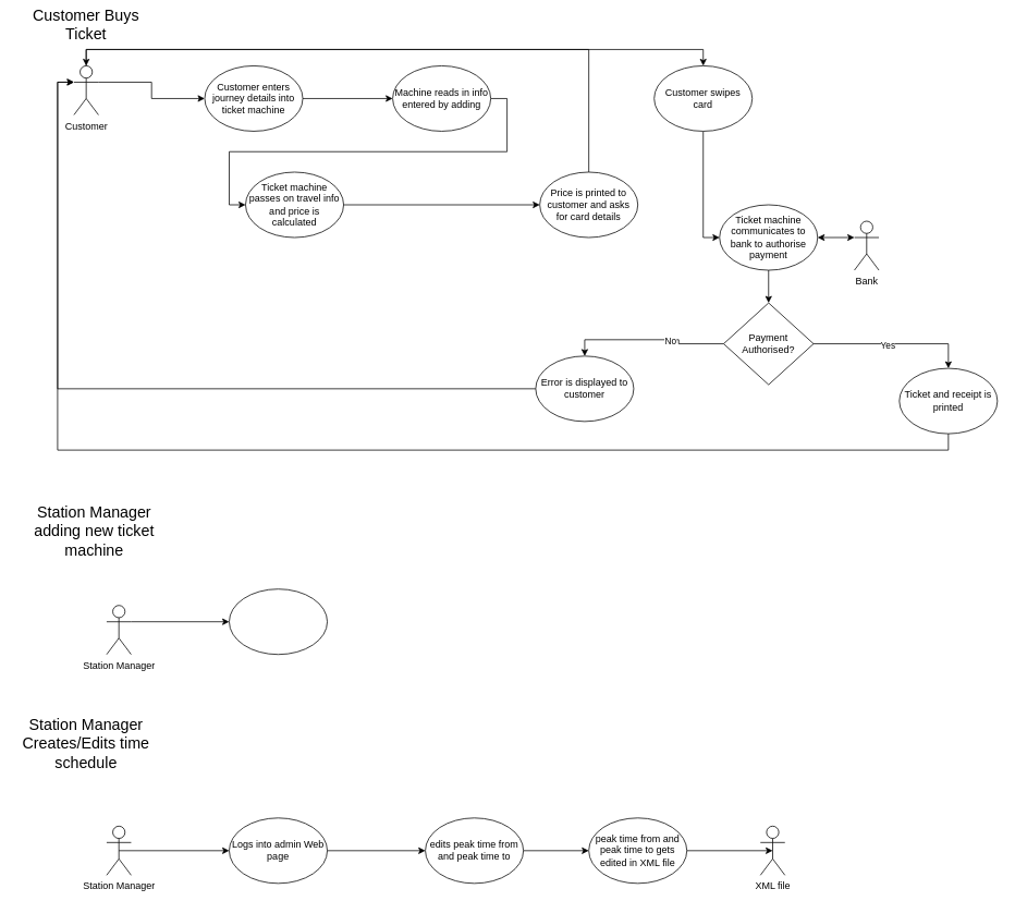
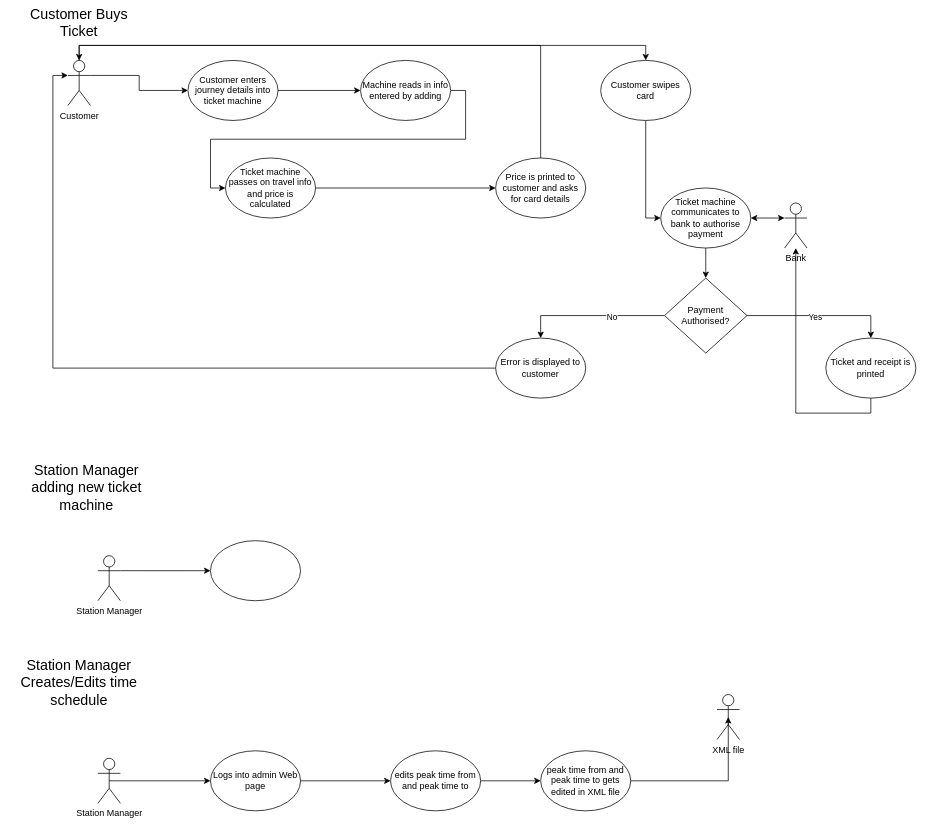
  <mxCell id="0" />
  <mxCell id="1" parent="0" />
  <mxCell id="2" style="edgeStyle=orthogonalEdgeStyle;rounded=0;orthogonalLoop=1;jettySize=auto;html=1;exitX=1;exitY=0.333;exitDx=0;exitDy=0;exitPerimeter=0;entryX=0;entryY=0.5;entryDx=0;entryDy=0;" edge="1" parent="1" source="4" target="6"><mxGeometry relative="1" as="geometry" /></mxCell>
  <mxCell id="3" style="edgeStyle=orthogonalEdgeStyle;rounded=0;orthogonalLoop=1;jettySize=auto;html=1;exitX=0.5;exitY=0;exitDx=0;exitDy=0;exitPerimeter=0;entryX=0.5;entryY=0;entryDx=0;entryDy=0;" edge="1" parent="1" source="4" target="14"><mxGeometry relative="1" as="geometry" /></mxCell>
  <mxCell id="4" value="Customer" style="shape=umlActor;verticalLabelPosition=bottom;verticalAlign=top;html=1;outlineConnect=0;" vertex="1" parent="1"><mxGeometry x="90" y="80" width="30" height="60" as="geometry" /></mxCell>
  <mxCell id="5" style="edgeStyle=orthogonalEdgeStyle;rounded=0;orthogonalLoop=1;jettySize=auto;html=1;exitX=1;exitY=0.5;exitDx=0;exitDy=0;entryX=0;entryY=0.5;entryDx=0;entryDy=0;" edge="1" parent="1" source="6" target="8"><mxGeometry relative="1" as="geometry" /></mxCell>
  <mxCell id="6" value="Customer enters journey details into ticket machine" style="ellipse;whiteSpace=wrap;html=1;" vertex="1" parent="1"><mxGeometry x="250" y="80" width="120" height="80" as="geometry" /></mxCell>
  <mxCell id="7" style="edgeStyle=orthogonalEdgeStyle;rounded=0;orthogonalLoop=1;jettySize=auto;html=1;exitX=1;exitY=0.5;exitDx=0;exitDy=0;entryX=0;entryY=0.5;entryDx=0;entryDy=0;" edge="1" parent="1" source="8" target="10"><mxGeometry relative="1" as="geometry" /></mxCell>
  <mxCell id="8" value="Machine reads in info entered by adding" style="ellipse;whiteSpace=wrap;html=1;" vertex="1" parent="1"><mxGeometry x="480" y="80" width="120" height="80" as="geometry" /></mxCell>
  <mxCell id="9" style="edgeStyle=orthogonalEdgeStyle;rounded=0;orthogonalLoop=1;jettySize=auto;html=1;exitX=1;exitY=0.5;exitDx=0;exitDy=0;entryX=0;entryY=0.5;entryDx=0;entryDy=0;" edge="1" parent="1" source="10" target="12"><mxGeometry relative="1" as="geometry" /></mxCell>
  <mxCell id="10" value="Ticket machine passes on travel info and price is calculated" style="ellipse;whiteSpace=wrap;html=1;" vertex="1" parent="1"><mxGeometry x="300" y="210" width="120" height="80" as="geometry" /></mxCell>
  <mxCell id="11" style="edgeStyle=orthogonalEdgeStyle;rounded=0;orthogonalLoop=1;jettySize=auto;html=1;exitX=0.5;exitY=0;exitDx=0;exitDy=0;entryX=0.5;entryY=0;entryDx=0;entryDy=0;entryPerimeter=0;" edge="1" parent="1" source="12" target="4"><mxGeometry relative="1" as="geometry" /></mxCell>
  <mxCell id="12" value="Price is printed to customer and asks for card details" style="ellipse;whiteSpace=wrap;html=1;" vertex="1" parent="1"><mxGeometry x="660" y="210" width="120" height="80" as="geometry" /></mxCell>
  <mxCell id="13" style="edgeStyle=orthogonalEdgeStyle;rounded=0;orthogonalLoop=1;jettySize=auto;html=1;exitX=0.5;exitY=1;exitDx=0;exitDy=0;entryX=0;entryY=0.5;entryDx=0;entryDy=0;" edge="1" parent="1" source="14" target="17"><mxGeometry relative="1" as="geometry" /></mxCell>
  <mxCell id="14" value="Customer swipes card" style="ellipse;whiteSpace=wrap;html=1;" vertex="1" parent="1"><mxGeometry x="800" y="80" width="120" height="80" as="geometry" /></mxCell>
  <mxCell id="15" style="edgeStyle=orthogonalEdgeStyle;rounded=0;orthogonalLoop=1;jettySize=auto;html=1;exitX=1;exitY=0.5;exitDx=0;exitDy=0;entryX=0;entryY=0.333;entryDx=0;entryDy=0;entryPerimeter=0;startArrow=classic;startFill=1;" edge="1" parent="1" source="17" target="18"><mxGeometry relative="1" as="geometry" /></mxCell>
  <mxCell id="16" style="edgeStyle=orthogonalEdgeStyle;rounded=0;orthogonalLoop=1;jettySize=auto;html=1;exitX=0.5;exitY=1;exitDx=0;exitDy=0;entryX=0.5;entryY=0;entryDx=0;entryDy=0;" edge="1" parent="1" source="17" target="23"><mxGeometry relative="1" as="geometry" /></mxCell>
  <mxCell id="17" value="Ticket machine communicates to bank to authorise payment" style="ellipse;whiteSpace=wrap;html=1;" vertex="1" parent="1"><mxGeometry x="880" y="250" width="120" height="80" as="geometry" /></mxCell>
  <mxCell id="18" value="Bank" style="shape=umlActor;verticalLabelPosition=bottom;verticalAlign=top;html=1;outlineConnect=0;" vertex="1" parent="1"><mxGeometry x="1045" y="270" width="30" height="60" as="geometry" /></mxCell>
  <mxCell id="19" style="edgeStyle=orthogonalEdgeStyle;rounded=0;orthogonalLoop=1;jettySize=auto;html=1;exitX=1;exitY=0.5;exitDx=0;exitDy=0;entryX=0.5;entryY=0;entryDx=0;entryDy=0;" edge="1" parent="1" source="23" target="27"><mxGeometry relative="1" as="geometry" /></mxCell>
  <mxCell id="20" value="Yes" style="edgeLabel;html=1;align=center;verticalAlign=middle;resizable=0;points=[];" vertex="1" connectable="0" parent="19"><mxGeometry x="-0.077" y="-2" relative="1" as="geometry"><mxPoint as="offset" /></mxGeometry></mxCell>
  <mxCell id="21" style="edgeStyle=orthogonalEdgeStyle;rounded=0;orthogonalLoop=1;jettySize=auto;html=1;exitX=0;exitY=0.5;exitDx=0;exitDy=0;entryX=0.5;entryY=0;entryDx=0;entryDy=0;" edge="1" parent="1" source="23" target="25"><mxGeometry relative="1" as="geometry" /></mxCell>
  <mxCell id="22" value="No" style="edgeLabel;html=1;align=center;verticalAlign=middle;resizable=0;points=[];" vertex="1" connectable="0" parent="21"><mxGeometry x="-0.258" y="1" relative="1" as="geometry"><mxPoint x="1" as="offset" /></mxGeometry></mxCell>
  <mxCell id="23" value="Payment Authorised?" style="rhombus;whiteSpace=wrap;html=1;" vertex="1" parent="1"><mxGeometry x="885" y="370" width="110" height="100" as="geometry" /></mxCell>
  <mxCell id="24" style="edgeStyle=orthogonalEdgeStyle;rounded=0;orthogonalLoop=1;jettySize=auto;html=1;exitX=0;exitY=0.5;exitDx=0;exitDy=0;entryX=0;entryY=0.333;entryDx=0;entryDy=0;entryPerimeter=0;" edge="1" parent="1" source="25" target="4"><mxGeometry relative="1" as="geometry" /></mxCell>
- <mxCell id="25" value="Error is displayed to customer" style="ellipse;whiteSpace=wrap;html=1;" vertex="1" parent="1"><mxGeometry x="655" y="435" width="120" height="80" as="geometry" /></mxCell>
- <mxCell id="26" style="edgeStyle=orthogonalEdgeStyle;rounded=0;orthogonalLoop=1;jettySize=auto;html=1;exitX=0.5;exitY=1;exitDx=0;exitDy=0;entryX=0;entryY=0.333;entryDx=0;entryDy=0;entryPerimeter=0;" edge="1" parent="1" source="27" target="4"><mxGeometry relative="1" as="geometry" /></mxCell>
+ <mxCell id="25" value="Error is displayed to customer" style="ellipse;whiteSpace=wrap;html=1;" vertex="1" parent="1"><mxGeometry x="660" y="450" width="120" height="80" as="geometry" /></mxCell>
+ <mxCell id="26" style="edgeStyle=orthogonalEdgeStyle;rounded=0;orthogonalLoop=1;jettySize=auto;html=1;exitX=0.5;exitY=1;exitDx=0;exitDy=0;" edge="1" parent="1" source="27" target="18"><mxGeometry relative="1" as="geometry" /></mxCell>
  <mxCell id="27" value="Ticket and receipt is printed" style="ellipse;whiteSpace=wrap;html=1;" vertex="1" parent="1"><mxGeometry x="1100" y="450" width="120" height="80" as="geometry" /></mxCell>
  <mxCell id="28" value="&lt;font style=&quot;font-size: 19px&quot;&gt;Customer Buys Ticket&lt;/font&gt;" style="text;html=1;strokeColor=none;fillColor=none;align=center;verticalAlign=middle;whiteSpace=wrap;rounded=0;" vertex="1" parent="1"><mxGeometry x="20" y="20" width="170" height="20" as="geometry" /></mxCell>
  <mxCell id="29" value="&lt;span style=&quot;font-size: 19px&quot;&gt;Station Manager adding new ticket machine&lt;/span&gt;" style="text;html=1;strokeColor=none;fillColor=none;align=center;verticalAlign=middle;whiteSpace=wrap;rounded=0;" vertex="1" parent="1"><mxGeometry x="30" y="640" width="170" height="20" as="geometry" /></mxCell>
  <mxCell id="30" value="" style="ellipse;whiteSpace=wrap;html=1;" vertex="1" parent="1"><mxGeometry x="280" y="720" width="120" height="80" as="geometry" /></mxCell>
  <mxCell id="31" style="edgeStyle=orthogonalEdgeStyle;rounded=0;orthogonalLoop=1;jettySize=auto;html=1;exitX=1;exitY=0.333;exitDx=0;exitDy=0;exitPerimeter=0;entryX=0;entryY=0.5;entryDx=0;entryDy=0;startArrow=none;startFill=0;" edge="1" parent="1" source="32" target="30"><mxGeometry relative="1" as="geometry" /></mxCell>
  <mxCell id="32" value="Station Manager" style="shape=umlActor;verticalLabelPosition=bottom;verticalAlign=top;html=1;outlineConnect=0;" vertex="1" parent="1"><mxGeometry x="130" y="740" width="30" height="60" as="geometry" /></mxCell>
  <mxCell id="33" value="&lt;span style=&quot;font-size: 19px&quot;&gt;Station Manager Creates/Edits time schedule&lt;/span&gt;" style="text;html=1;strokeColor=none;fillColor=none;align=center;verticalAlign=middle;whiteSpace=wrap;rounded=0;" vertex="1" parent="1"><mxGeometry x="20" y="900" width="170" height="20" as="geometry" /></mxCell>
  <mxCell id="34" style="edgeStyle=orthogonalEdgeStyle;rounded=0;orthogonalLoop=1;jettySize=auto;html=1;exitX=0.5;exitY=0.5;exitDx=0;exitDy=0;exitPerimeter=0;entryX=0;entryY=0.5;entryDx=0;entryDy=0;startArrow=none;startFill=0;" edge="1" parent="1" source="35" target="37"><mxGeometry relative="1" as="geometry" /></mxCell>
  <mxCell id="35" value="Station Manager" style="shape=umlActor;verticalLabelPosition=bottom;verticalAlign=top;html=1;outlineConnect=0;" vertex="1" parent="1"><mxGeometry x="130" y="1010" width="30" height="60" as="geometry" /></mxCell>
  <mxCell id="36" style="edgeStyle=orthogonalEdgeStyle;rounded=0;orthogonalLoop=1;jettySize=auto;html=1;exitX=1;exitY=0.5;exitDx=0;exitDy=0;entryX=0;entryY=0.5;entryDx=0;entryDy=0;startArrow=none;startFill=0;" edge="1" parent="1" source="37" target="39"><mxGeometry relative="1" as="geometry" /></mxCell>
  <mxCell id="37" value="Logs into admin Web page" style="ellipse;whiteSpace=wrap;html=1;" vertex="1" parent="1"><mxGeometry x="280" y="1000" width="120" height="80" as="geometry" /></mxCell>
  <mxCell id="38" style="edgeStyle=orthogonalEdgeStyle;rounded=0;orthogonalLoop=1;jettySize=auto;html=1;exitX=1;exitY=0.5;exitDx=0;exitDy=0;entryX=0;entryY=0.5;entryDx=0;entryDy=0;startArrow=none;startFill=0;" edge="1" parent="1" source="39" target="41"><mxGeometry relative="1" as="geometry" /></mxCell>
  <mxCell id="39" value="edits peak time from and peak time to" style="ellipse;whiteSpace=wrap;html=1;" vertex="1" parent="1"><mxGeometry x="520" y="1000" width="120" height="80" as="geometry" /></mxCell>
  <mxCell id="40" style="edgeStyle=orthogonalEdgeStyle;rounded=0;orthogonalLoop=1;jettySize=auto;html=1;exitX=1;exitY=0.5;exitDx=0;exitDy=0;entryX=0.5;entryY=0.5;entryDx=0;entryDy=0;entryPerimeter=0;startArrow=none;startFill=0;" edge="1" parent="1" source="41" target="42"><mxGeometry relative="1" as="geometry" /></mxCell>
  <mxCell id="41" value="peak time from and peak time to gets edited in XML file" style="ellipse;whiteSpace=wrap;html=1;" vertex="1" parent="1"><mxGeometry x="720" y="1000" width="120" height="80" as="geometry" /></mxCell>
- <mxCell id="42" value="XML file" style="shape=umlActor;verticalLabelPosition=bottom;verticalAlign=top;html=1;outlineConnect=0;" vertex="1" parent="1"><mxGeometry x="930" y="1010" width="30" height="60" as="geometry" /></mxCell>
+ <mxCell id="42" value="XML file" style="shape=umlActor;verticalLabelPosition=bottom;verticalAlign=top;html=1;outlineConnect=0;" vertex="1" parent="1"><mxGeometry x="955" y="925" width="30" height="60" as="geometry" /></mxCell>
